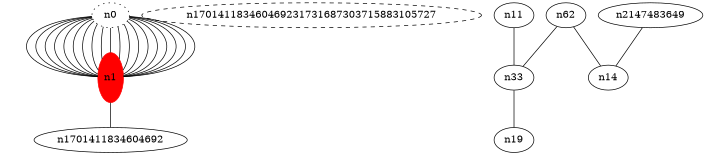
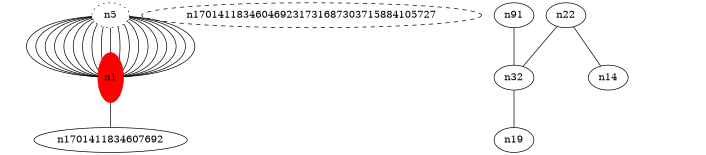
  graph {
    fontcolor=blue
    rankdir=TB
-   n0 [fillcolor="#123456" style=dotted]
+   n0 [fillcolor="#123456" style=dotted label=n5]
    n1 [color=red height=1 style=filled width=0]
-   n1701411834604692
-   n170141183460469231731687303715884105727 [style=dashed label=n170141183460469231731687303715883105727]
-   n11
-   n33
-   n22 [label=n62]
+   n1701411834604692 [label=n1701411834607692]
+   n170141183460469231731687303715884105727 [style=dashed]
+   n11 [label=n91]
+   n33 [label=n32]
+   n22
    n44 [label=n14]
    n49 [label=n19]
-   n2147483649
    n0 -- n1
    n0 -- n1
    n0 -- n1
    n0 -- n1
    n0 -- n1
    n0 -- n1
    n0 -- n1
    n0 -- n1
    n0 -- n1
    n0 -- n1
    n1 -- n0
    n1 -- n0
    n1 -- n0
    n1 -- n0
    n1 -- n0
    n1 -- n0
    n1 -- n0
    n1 -- n0
    n1 -- n0
    n1 -- n1701411834604692
    n11 -- n33
    n33 -- n49
    n22 -- n33
    n22 -- n44
-   n2147483649 -- n44
  }
